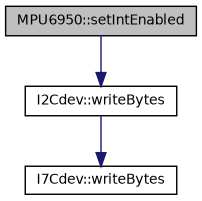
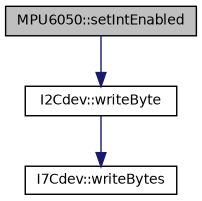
  digraph {
    rankdir=TB
    node [color=black fillcolor=white fontname=Helvetica fontsize=10 shape=record style=filled]
    edge [color=midnightblue fontname=Helvetica fontsize=10 labelfontname=Helvetica labelfontsize=10 style=solid]
-   n1 [fillcolor=grey75 fontcolor=black height=0.2 label="MPU6950::setIntEnabled" width=0.4]
-   n2 [height=0.2 label="I2Cdev::writeBytes" width=0.4]
+   n1 [fillcolor=grey75 fontcolor=black height=0.2 label="MPU6050::setIntEnabled" width=0.4]
+   n2 [height=0.2 label="I2Cdev::writeByte" width=0.4]
    n3 [height=0.2 label="I7Cdev::writeBytes" width=0.4]
    n1 -> n2
    n2 -> n3
  }
